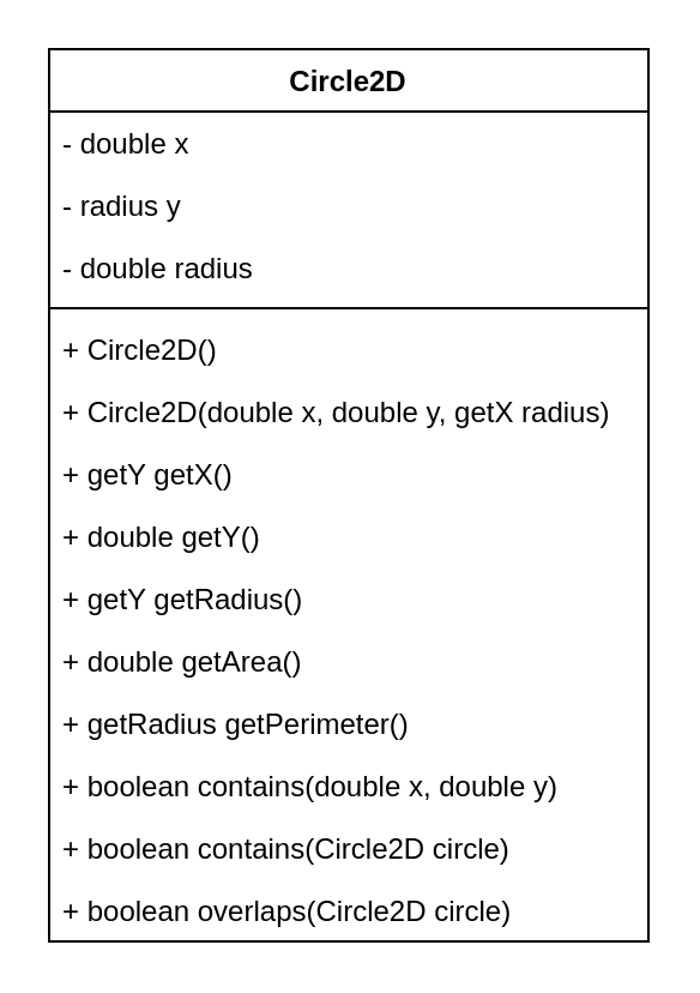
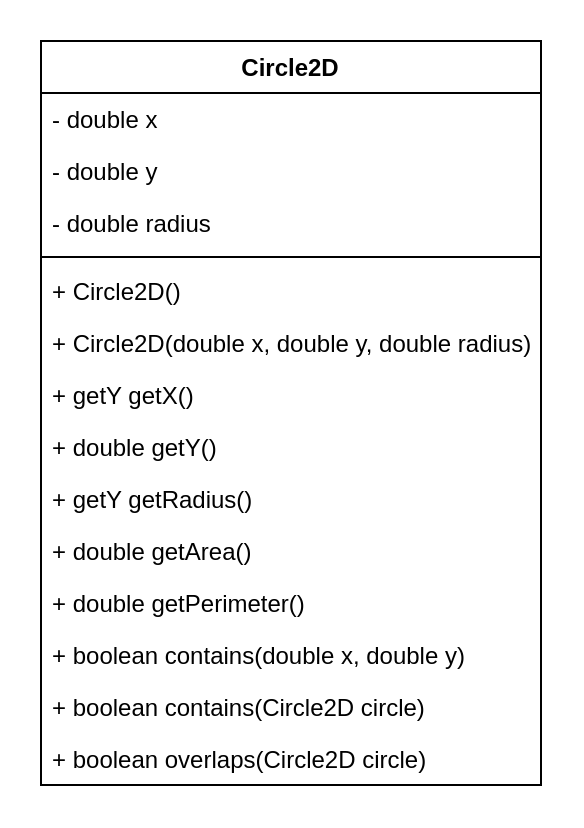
  <mxCell id="0" />
  <mxCell id="1" parent="0" />
  <mxCell id="2" value="Circle2D" style="swimlane;fontStyle=1;align=center;verticalAlign=top;childLayout=stackLayout;horizontal=1;startSize=26;horizontalStack=0;resizeParent=1;resizeParentMax=0;resizeLast=0;collapsible=1;marginBottom=0;" vertex="1" parent="1"><mxGeometry x="20" y="20" width="250" height="372" as="geometry" /></mxCell>
  <mxCell id="3" value="- double x" style="text;strokeColor=none;fillColor=none;align=left;verticalAlign=top;spacingLeft=4;spacingRight=4;overflow=hidden;rotatable=0;points=[[0,0.5],[1,0.5]];portConstraint=eastwest;" vertex="1" parent="2"><mxGeometry y="26" width="250" height="26" as="geometry" /></mxCell>
- <mxCell id="4" value="- radius y" style="text;strokeColor=none;fillColor=none;align=left;verticalAlign=top;spacingLeft=4;spacingRight=4;overflow=hidden;rotatable=0;points=[[0,0.5],[1,0.5]];portConstraint=eastwest;" vertex="1" parent="2"><mxGeometry y="52" width="250" height="26" as="geometry" /></mxCell>
+ <mxCell id="4" value="- double y" style="text;strokeColor=none;fillColor=none;align=left;verticalAlign=top;spacingLeft=4;spacingRight=4;overflow=hidden;rotatable=0;points=[[0,0.5],[1,0.5]];portConstraint=eastwest;" vertex="1" parent="2"><mxGeometry y="52" width="250" height="26" as="geometry" /></mxCell>
  <mxCell id="5" value="- double radius" style="text;strokeColor=none;fillColor=none;align=left;verticalAlign=top;spacingLeft=4;spacingRight=4;overflow=hidden;rotatable=0;points=[[0,0.5],[1,0.5]];portConstraint=eastwest;" vertex="1" parent="2"><mxGeometry y="78" width="250" height="26" as="geometry" /></mxCell>
  <mxCell id="6" value="" style="line;strokeWidth=1;fillColor=none;align=left;verticalAlign=middle;spacingTop=-1;spacingLeft=3;spacingRight=3;rotatable=0;labelPosition=right;points=[];portConstraint=eastwest;" vertex="1" parent="2"><mxGeometry y="104" width="250" height="8" as="geometry" /></mxCell>
  <mxCell id="7" value="+ Circle2D()" style="text;strokeColor=none;fillColor=none;align=left;verticalAlign=top;spacingLeft=4;spacingRight=4;overflow=hidden;rotatable=0;points=[[0,0.5],[1,0.5]];portConstraint=eastwest;" vertex="1" parent="2"><mxGeometry y="112" width="250" height="26" as="geometry" /></mxCell>
- <mxCell id="8" value="+ Circle2D(double x, double y, getX radius)" style="text;strokeColor=none;fillColor=none;align=left;verticalAlign=top;spacingLeft=4;spacingRight=4;overflow=hidden;rotatable=0;points=[[0,0.5],[1,0.5]];portConstraint=eastwest;" vertex="1" parent="2"><mxGeometry y="138" width="250" height="26" as="geometry" /></mxCell>
+ <mxCell id="8" value="+ Circle2D(double x, double y, double radius)" style="text;strokeColor=none;fillColor=none;align=left;verticalAlign=top;spacingLeft=4;spacingRight=4;overflow=hidden;rotatable=0;points=[[0,0.5],[1,0.5]];portConstraint=eastwest;" vertex="1" parent="2"><mxGeometry y="138" width="250" height="26" as="geometry" /></mxCell>
  <mxCell id="9" value="+ getY getX()" style="text;strokeColor=none;fillColor=none;align=left;verticalAlign=top;spacingLeft=4;spacingRight=4;overflow=hidden;rotatable=0;points=[[0,0.5],[1,0.5]];portConstraint=eastwest;" vertex="1" parent="2"><mxGeometry y="164" width="250" height="26" as="geometry" /></mxCell>
  <mxCell id="10" value="+ double getY()" style="text;strokeColor=none;fillColor=none;align=left;verticalAlign=top;spacingLeft=4;spacingRight=4;overflow=hidden;rotatable=0;points=[[0,0.5],[1,0.5]];portConstraint=eastwest;" vertex="1" parent="2"><mxGeometry y="190" width="250" height="26" as="geometry" /></mxCell>
  <mxCell id="11" value="+ getY getRadius()" style="text;strokeColor=none;fillColor=none;align=left;verticalAlign=top;spacingLeft=4;spacingRight=4;overflow=hidden;rotatable=0;points=[[0,0.5],[1,0.5]];portConstraint=eastwest;" vertex="1" parent="2"><mxGeometry y="216" width="250" height="26" as="geometry" /></mxCell>
  <mxCell id="12" value="+ double getArea()" style="text;strokeColor=none;fillColor=none;align=left;verticalAlign=top;spacingLeft=4;spacingRight=4;overflow=hidden;rotatable=0;points=[[0,0.5],[1,0.5]];portConstraint=eastwest;" vertex="1" parent="2"><mxGeometry y="242" width="250" height="26" as="geometry" /></mxCell>
- <mxCell id="13" value="+ getRadius getPerimeter()" style="text;strokeColor=none;fillColor=none;align=left;verticalAlign=top;spacingLeft=4;spacingRight=4;overflow=hidden;rotatable=0;points=[[0,0.5],[1,0.5]];portConstraint=eastwest;" vertex="1" parent="2"><mxGeometry y="268" width="250" height="26" as="geometry" /></mxCell>
+ <mxCell id="13" value="+ double getPerimeter()" style="text;strokeColor=none;fillColor=none;align=left;verticalAlign=top;spacingLeft=4;spacingRight=4;overflow=hidden;rotatable=0;points=[[0,0.5],[1,0.5]];portConstraint=eastwest;" vertex="1" parent="2"><mxGeometry y="268" width="250" height="26" as="geometry" /></mxCell>
  <mxCell id="14" value="+ boolean contains(double x, double y)" style="text;strokeColor=none;fillColor=none;align=left;verticalAlign=top;spacingLeft=4;spacingRight=4;overflow=hidden;rotatable=0;points=[[0,0.5],[1,0.5]];portConstraint=eastwest;" vertex="1" parent="2"><mxGeometry y="294" width="250" height="26" as="geometry" /></mxCell>
  <mxCell id="15" value="+ boolean contains(Circle2D circle)" style="text;strokeColor=none;fillColor=none;align=left;verticalAlign=top;spacingLeft=4;spacingRight=4;overflow=hidden;rotatable=0;points=[[0,0.5],[1,0.5]];portConstraint=eastwest;" vertex="1" parent="2"><mxGeometry y="320" width="250" height="26" as="geometry" /></mxCell>
  <mxCell id="16" value="+ boolean overlaps(Circle2D circle)" style="text;strokeColor=none;fillColor=none;align=left;verticalAlign=top;spacingLeft=4;spacingRight=4;overflow=hidden;rotatable=0;points=[[0,0.5],[1,0.5]];portConstraint=eastwest;" vertex="1" parent="2"><mxGeometry y="346" width="250" height="26" as="geometry" /></mxCell>
